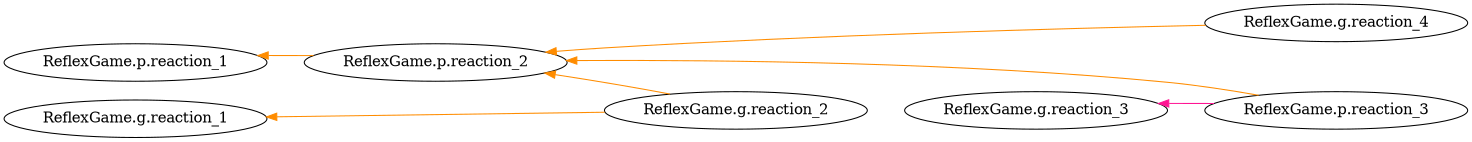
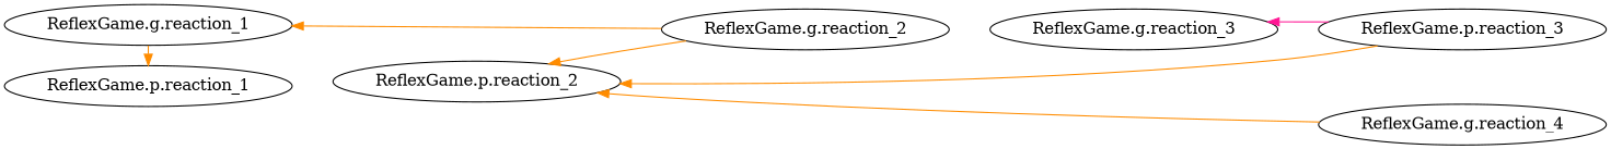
  digraph {
    rankdir=LR
    edge [color=darkorange]
    n1 [label="ReflexGame.p.reaction_1"]
    n2 [label="ReflexGame.g.reaction_1"]
    n3 [label="ReflexGame.p.reaction_2"]
    n4 [label="ReflexGame.g.reaction_2"]
    n5 [label="ReflexGame.g.reaction_3"]
    n6 [label="ReflexGame.p.reaction_3"]
    n7 [label="ReflexGame.g.reaction_4"]
    subgraph sub_1 {
      rank=same
      n1
      n2
    }
    subgraph sub_2 {
      rank=same
      n3
    }
    subgraph sub_3 {
      rank=same
      n4
    }
    subgraph sub_4 {
      rank=same
      n5
    }
    subgraph sub_5 {
      rank=same
      n6
      n7
    }
    n1 -> n3 [style=invis color=""]
-   n3 -> n1
+   n2 -> n1
    n3 -> n4 [style=invis color=""]
    n4 -> n2
    n4 -> n3
    n4 -> n5 [style=invis color=""]
    n5 -> n6 [style=invis color=""]
    n6 -> n3
    n6 -> n5 [color=deeppink]
    n7 -> n3
  }
